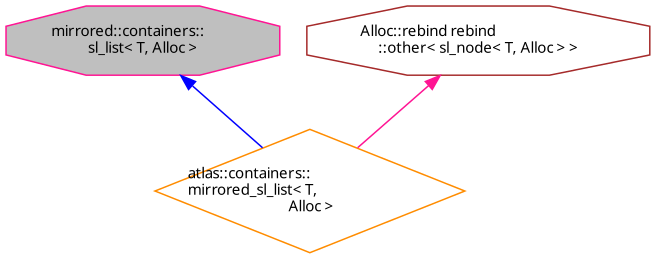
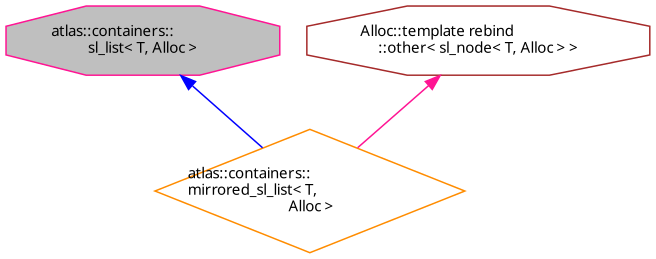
  digraph {
    fontname="Noto Sans"
    node [fillcolor=white fontname="Noto Sans" fontsize=10 shape=octagon style=filled]
    edge [dir=back fontname="Noto Sans" fontsize=10 labelfontname=Helvetica labelfontsize=10 style=solid]
-   n1 [color=deeppink fillcolor=grey75 fontcolor=black height=0.2 label="mirrored::containers::\lsl_list\< T, Alloc \>" width=0.4]
+   n1 [color=deeppink fillcolor=grey75 fontcolor=black height=0.2 label="atlas::containers::\lsl_list\< T, Alloc \>" width=0.4]
    n2 [color=darkorange height=0.2 label="atlas::containers::\lmirrored_sl_list\< T,\l Alloc \>" shape=diamond width=0.4]
-   n3 [color=brown height=0.2 label="Alloc::rebind rebind\l::other\< sl_node\< T, Alloc \> \>" width=0.4]
+   n3 [color=brown height=0.2 label="Alloc::template rebind\l::other\< sl_node\< T, Alloc \> \>" width=0.4]
    n1 -> n2 [color=blue]
    n3 -> n2 [color=deeppink]
  }
